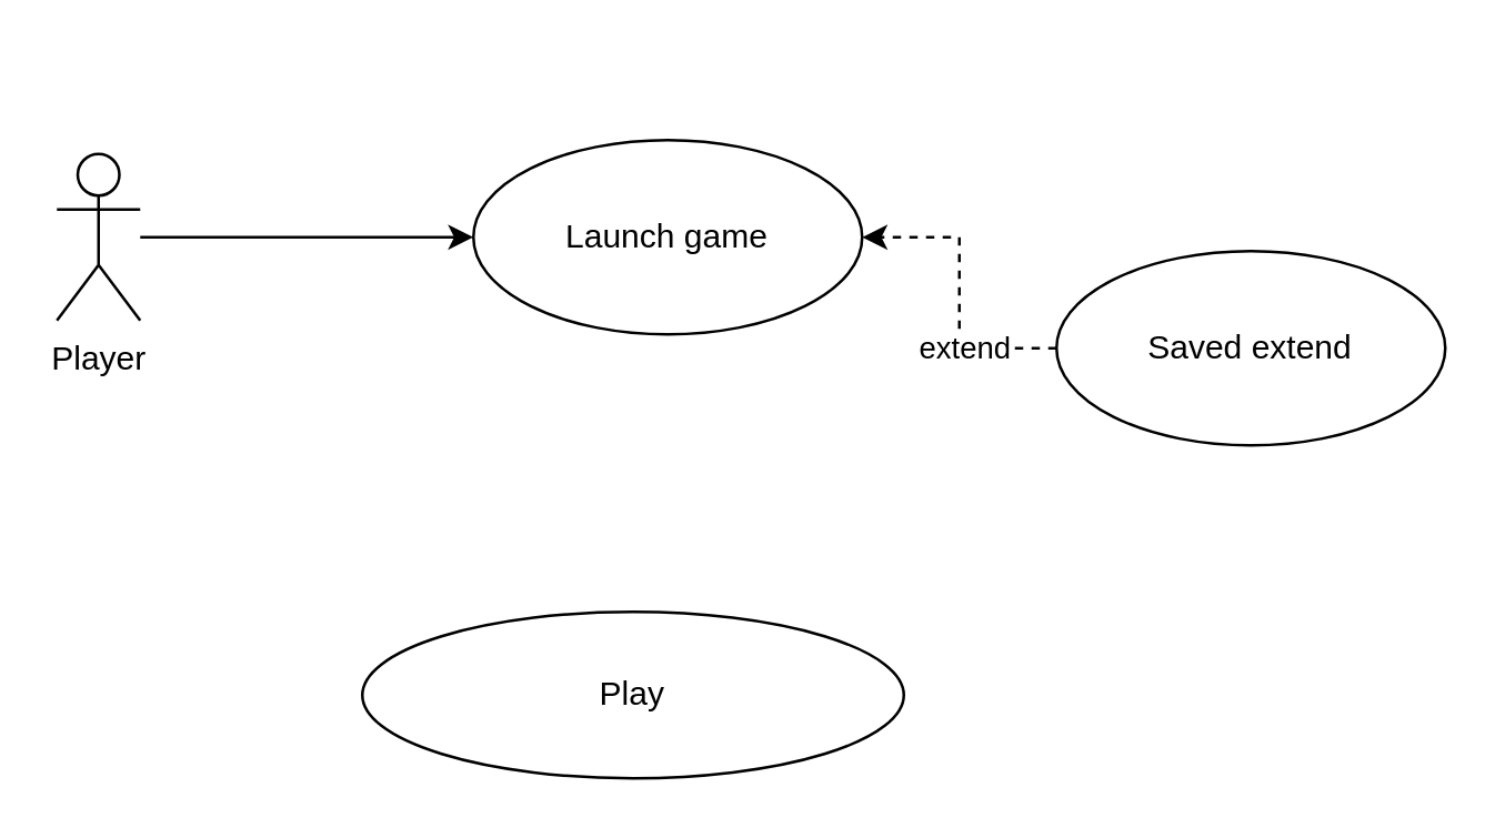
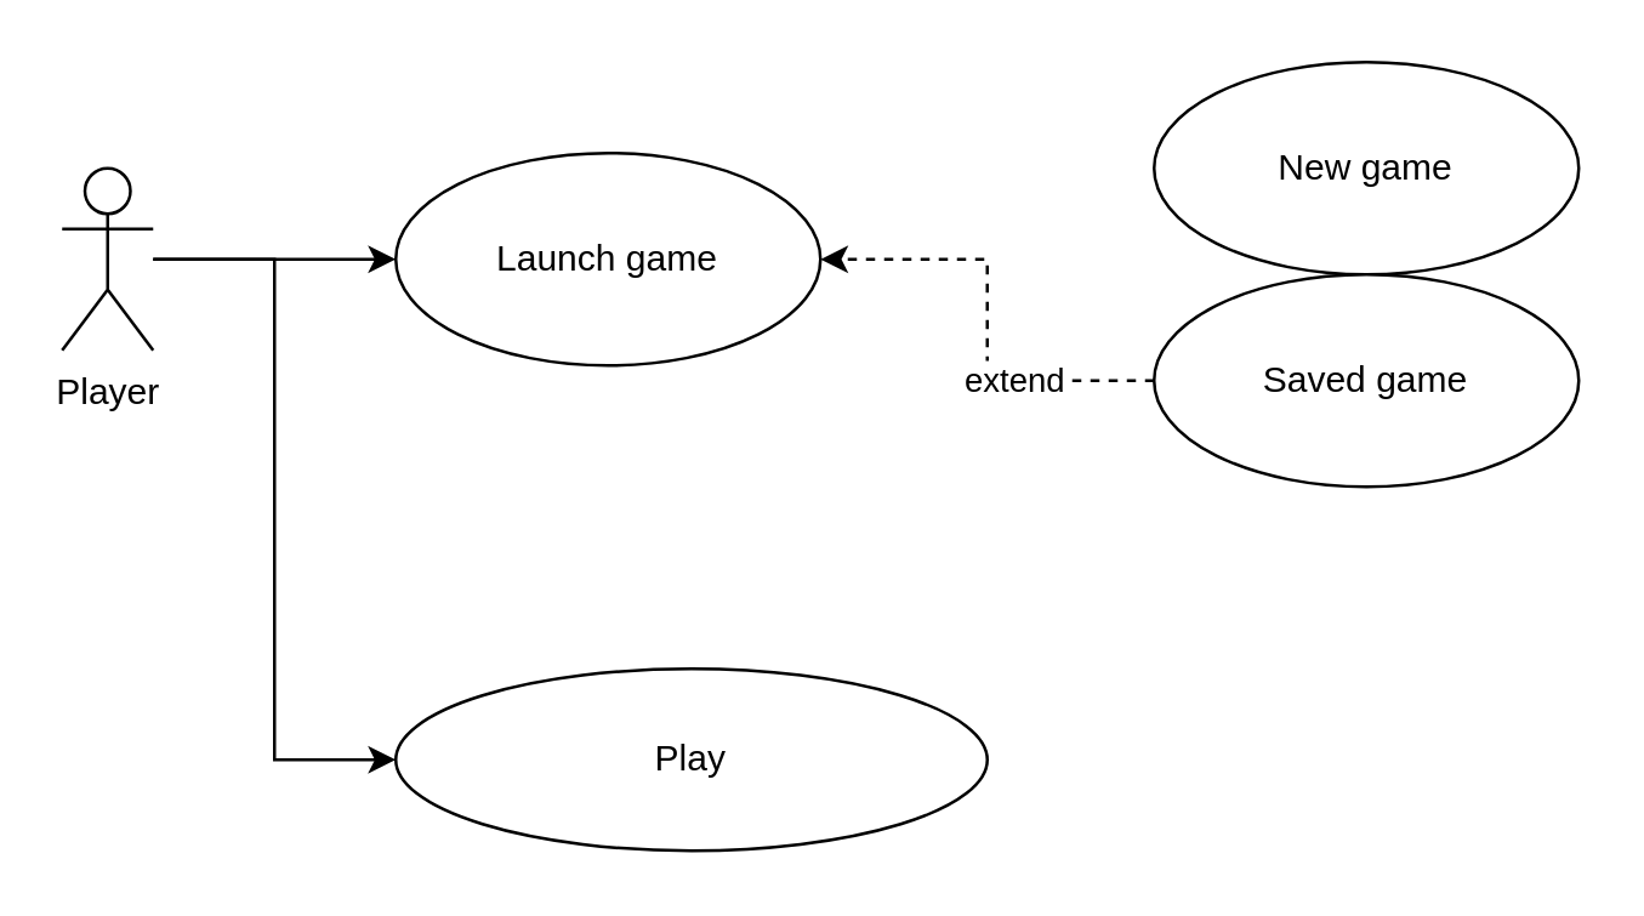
  <mxCell id="0" />
  <mxCell id="1" parent="0" />
  <mxCell id="2" value="" style="edgeStyle=orthogonalEdgeStyle;rounded=0;orthogonalLoop=1;jettySize=auto;html=1;" edge="1" parent="1" source="4" target="5"><mxGeometry relative="1" as="geometry" /></mxCell>
+ <mxCell id="3" style="edgeStyle=orthogonalEdgeStyle;rounded=0;orthogonalLoop=1;jettySize=auto;html=1;entryX=0;entryY=0.5;entryDx=0;entryDy=0;" edge="1" parent="1" source="4" target="10"><mxGeometry relative="1" as="geometry" /></mxCell>
  <mxCell id="4" value="Player" style="shape=umlActor;verticalLabelPosition=bottom;verticalAlign=top;html=1;" vertex="1" parent="1"><mxGeometry x="20" y="55" width="30" height="60" as="geometry" /></mxCell>
- <mxCell id="5" value="Launch game" style="ellipse;whiteSpace=wrap;html=1;" vertex="1" parent="1"><mxGeometry x="170" y="50" width="140" height="70" as="geometry" /></mxCell>
+ <mxCell id="5" value="Launch game" style="ellipse;whiteSpace=wrap;html=1;" vertex="1" parent="1"><mxGeometry x="130" y="50" width="140" height="70" as="geometry" /></mxCell>
+ <mxCell id="6" value="New game" style="ellipse;whiteSpace=wrap;html=1;" vertex="1" parent="1"><mxGeometry x="380" width="140" height="70" as="geometry" y="20" /></mxCell>
  <mxCell id="7" style="edgeStyle=orthogonalEdgeStyle;rounded=0;orthogonalLoop=1;jettySize=auto;html=1;dashed=1;" edge="1" parent="1" source="9" target="5"><mxGeometry relative="1" as="geometry" /></mxCell>
  <mxCell id="8" value="extend" style="edgeLabel;html=1;align=center;verticalAlign=middle;resizable=0;points=[];" vertex="1" connectable="0" parent="7"><mxGeometry x="-0.373" y="-1" relative="1" as="geometry"><mxPoint as="offset" /></mxGeometry></mxCell>
- <mxCell id="9" value="Saved extend" style="ellipse;whiteSpace=wrap;html=1;" vertex="1" parent="1"><mxGeometry x="380" y="90" width="140" height="70" as="geometry" /></mxCell>
+ <mxCell id="9" value="Saved game" style="ellipse;whiteSpace=wrap;html=1;" vertex="1" parent="1"><mxGeometry x="380" y="90" width="140" height="70" as="geometry" /></mxCell>
  <mxCell id="10" value="Play" style="ellipse;whiteSpace=wrap;html=1;" vertex="1" parent="1"><mxGeometry x="130" y="220" width="195" height="60" as="geometry" /></mxCell>
